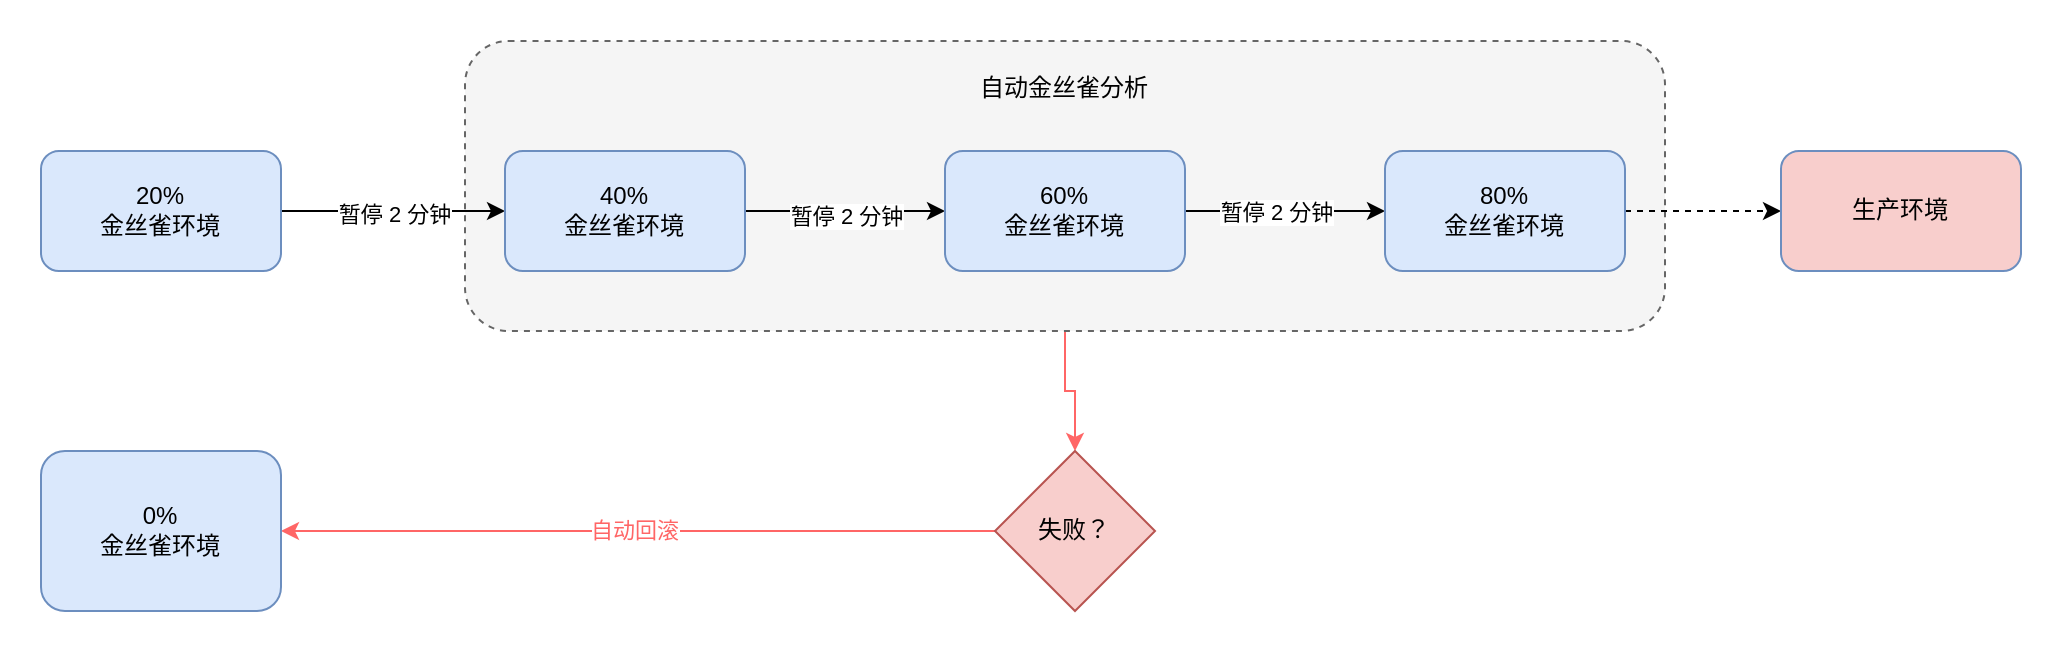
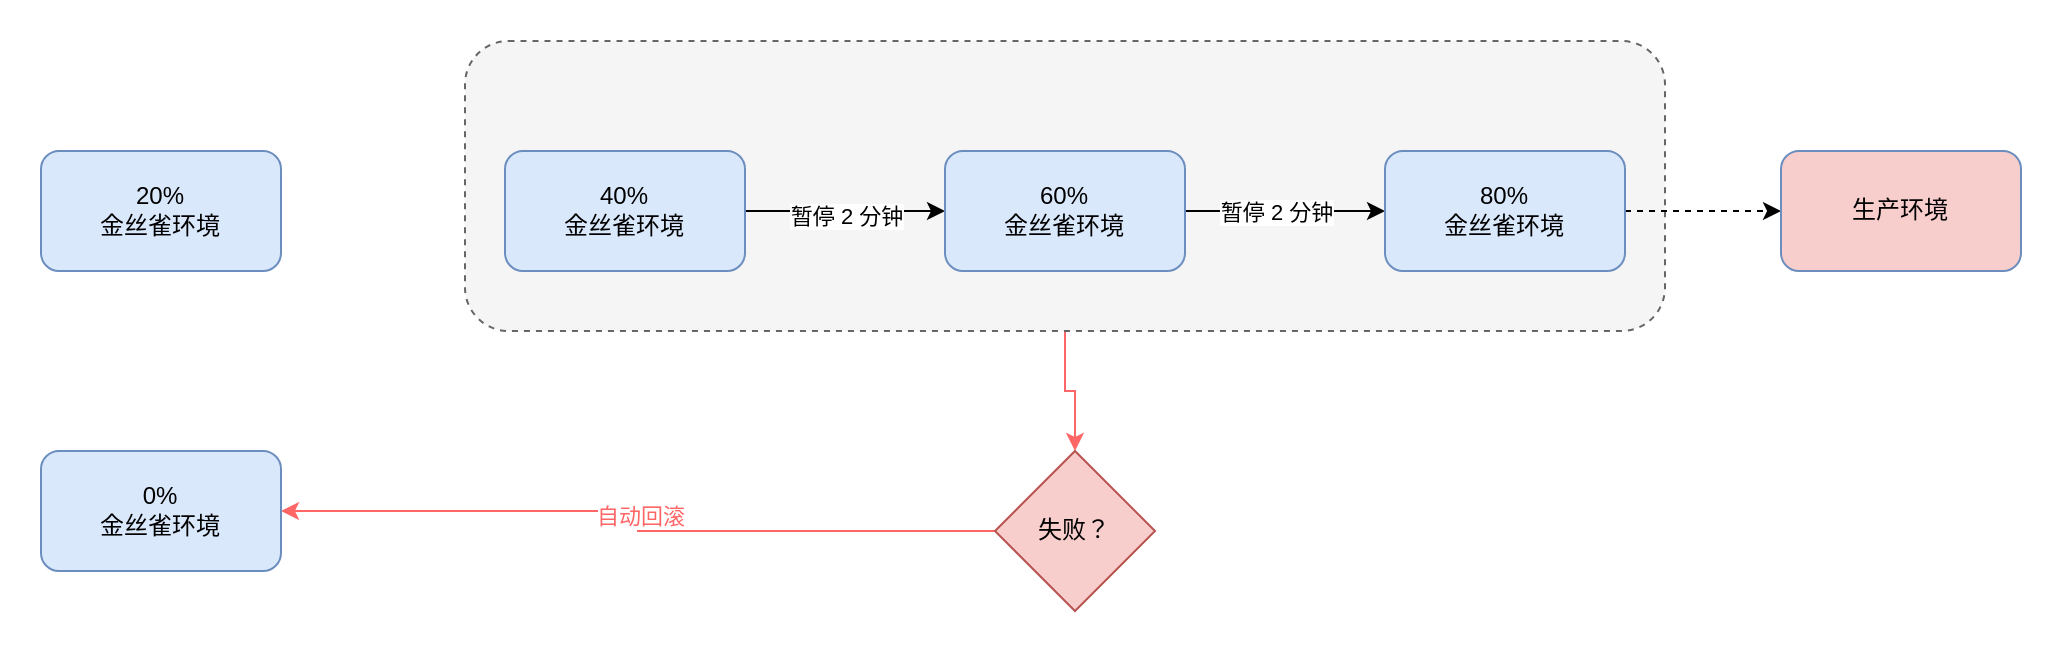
  <mxCell id="0" />
  <mxCell id="1" parent="0" />
  <mxCell id="2" style="edgeStyle=orthogonalEdgeStyle;rounded=0;orthogonalLoop=1;jettySize=auto;html=1;exitX=0.5;exitY=1;exitDx=0;exitDy=0;entryX=0.5;entryY=0;entryDx=0;entryDy=0;strokeColor=#FF6666;" edge="1" parent="1" source="3" target="18"><mxGeometry relative="1" as="geometry"><mxPoint x="532" y="225" as="targetPoint" /></mxGeometry></mxCell>
  <mxCell id="3" value="" style="rounded=1;whiteSpace=wrap;html=1;dashed=1;fillColor=#f5f5f5;fontColor=#333333;strokeColor=#666666;" vertex="1" parent="1"><mxGeometry x="232" y="20" width="600" height="145" as="geometry" /></mxCell>
- <mxCell id="4" style="edgeStyle=orthogonalEdgeStyle;rounded=0;orthogonalLoop=1;jettySize=auto;html=1;exitX=1;exitY=0.5;exitDx=0;exitDy=0;entryX=0;entryY=0.5;entryDx=0;entryDy=0;" edge="1" parent="1" source="6" target="9"><mxGeometry relative="1" as="geometry"><mxPoint x="232" y="105" as="targetPoint" /></mxGeometry></mxCell>
- <mxCell id="5" value="暂停 2 分钟" style="edgeLabel;html=1;align=center;verticalAlign=middle;resizable=0;points=[];" vertex="1" connectable="0" parent="4"><mxGeometry relative="1" as="geometry"><mxPoint y="1" as="offset" /></mxGeometry></mxCell>
  <mxCell id="6" value="20%&lt;br&gt;金丝雀环境" style="rounded=1;whiteSpace=wrap;html=1;fillColor=#dae8fc;strokeColor=#6c8ebf;" vertex="1" parent="1"><mxGeometry x="20" y="75" width="120" height="60" as="geometry" /></mxCell>
  <mxCell id="7" style="edgeStyle=orthogonalEdgeStyle;rounded=0;orthogonalLoop=1;jettySize=auto;html=1;exitX=1;exitY=0.5;exitDx=0;exitDy=0;entryX=0;entryY=0.5;entryDx=0;entryDy=0;" edge="1" parent="1" source="9" target="12"><mxGeometry relative="1" as="geometry"><mxPoint x="442" y="105" as="targetPoint" /></mxGeometry></mxCell>
  <mxCell id="8" value="暂停 2 分钟" style="edgeLabel;html=1;align=center;verticalAlign=middle;resizable=0;points=[];" vertex="1" connectable="0" parent="7"><mxGeometry y="-1" relative="1" as="geometry"><mxPoint y="1" as="offset" /></mxGeometry></mxCell>
  <mxCell id="9" value="40%&lt;br&gt;金丝雀环境" style="rounded=1;whiteSpace=wrap;html=1;fillColor=#dae8fc;strokeColor=#6c8ebf;" vertex="1" parent="1"><mxGeometry x="252" y="75" width="120" height="60" as="geometry" /></mxCell>
  <mxCell id="10" style="edgeStyle=orthogonalEdgeStyle;rounded=0;orthogonalLoop=1;jettySize=auto;html=1;exitX=1;exitY=0.5;exitDx=0;exitDy=0;entryX=0;entryY=0.5;entryDx=0;entryDy=0;" edge="1" parent="1" source="12" target="14"><mxGeometry relative="1" as="geometry" /></mxCell>
  <mxCell id="11" value="暂停 2 分钟" style="edgeLabel;html=1;align=center;verticalAlign=middle;resizable=0;points=[];" vertex="1" connectable="0" parent="10"><mxGeometry x="-0.1" y="1" relative="1" as="geometry"><mxPoint y="1" as="offset" /></mxGeometry></mxCell>
  <mxCell id="12" value="60%&lt;br&gt;金丝雀环境" style="rounded=1;whiteSpace=wrap;html=1;fillColor=#dae8fc;strokeColor=#6c8ebf;" vertex="1" parent="1"><mxGeometry x="472" y="75" width="120" height="60" as="geometry" /></mxCell>
  <mxCell id="13" style="edgeStyle=orthogonalEdgeStyle;rounded=0;orthogonalLoop=1;jettySize=auto;html=1;exitX=1;exitY=0.5;exitDx=0;exitDy=0;dashed=1;" edge="1" parent="1" source="14" target="20"><mxGeometry relative="1" as="geometry" /></mxCell>
  <mxCell id="14" value="80%&lt;br&gt;金丝雀环境" style="rounded=1;whiteSpace=wrap;html=1;fillColor=#dae8fc;strokeColor=#6c8ebf;" vertex="1" parent="1"><mxGeometry x="692" y="75" width="120" height="60" as="geometry" /></mxCell>
- <mxCell id="15" value="自动金丝雀分析" style="text;html=1;strokeColor=none;fillColor=none;align=center;verticalAlign=middle;whiteSpace=wrap;rounded=0;dashed=1;" vertex="1" parent="1"><mxGeometry x="487" y="29" width="90" height="30" as="geometry" /></mxCell>
  <mxCell id="16" style="edgeStyle=orthogonalEdgeStyle;rounded=0;orthogonalLoop=1;jettySize=auto;html=1;exitX=0;exitY=0.5;exitDx=0;exitDy=0;entryX=1;entryY=0.5;entryDx=0;entryDy=0;strokeColor=#FF6666;" edge="1" parent="1" source="18" target="19"><mxGeometry relative="1" as="geometry" /></mxCell>
  <mxCell id="17" value="自动回滚" style="edgeLabel;html=1;align=center;verticalAlign=middle;resizable=0;points=[];fontColor=#FF6666;" vertex="1" connectable="0" parent="16"><mxGeometry x="0.015" y="-1" relative="1" as="geometry"><mxPoint as="offset" /></mxGeometry></mxCell>
  <mxCell id="18" value="失败？" style="rhombus;whiteSpace=wrap;html=1;fillColor=#f8cecc;strokeColor=#b85450;" vertex="1" parent="1"><mxGeometry x="497" y="225" width="80" height="80" as="geometry" /></mxCell>
- <mxCell id="19" value="0%&lt;br&gt;金丝雀环境" style="rounded=1;whiteSpace=wrap;html=1;fillColor=#dae8fc;strokeColor=#6c8ebf;" vertex="1" parent="1"><mxGeometry x="20" y="225" width="120" height="80" as="geometry" /></mxCell>
+ <mxCell id="19" value="0%&lt;br&gt;金丝雀环境" style="rounded=1;whiteSpace=wrap;html=1;fillColor=#dae8fc;strokeColor=#6c8ebf;" vertex="1" parent="1"><mxGeometry x="20" y="225" width="120" height="60" as="geometry" /></mxCell>
  <mxCell id="20" value="生产环境" style="rounded=1;whiteSpace=wrap;html=1;fillColor=#f8cecc;strokeColor=#6c8ebf;" vertex="1" parent="1"><mxGeometry x="890" y="75" width="120" height="60" as="geometry" /></mxCell>
